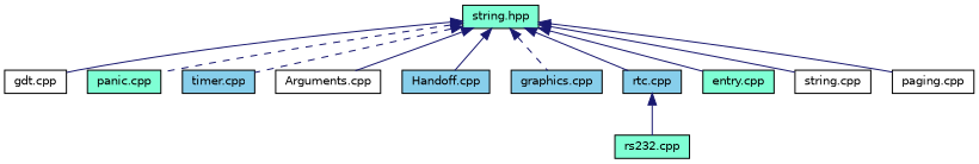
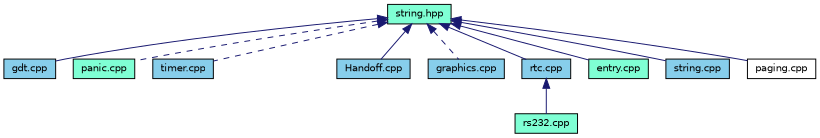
  digraph {
    node [color=black fillcolor=skyblue fontname=Helvetica fontsize=10 shape=record style=filled]
    edge [color=midnightblue dir=back fontname=Helvetica fontsize=10 labelfontname=Helvetica labelfontsize=10 style=solid]
    n1 [fillcolor=aquamarine fontcolor=black height=0.2 label="string.hpp" width=0.4]
-   n2 [fillcolor=white height=0.2 label="gdt.cpp" width=0.4]
+   n2 [height=0.2 label="gdt.cpp" width=0.4]
    n3 [fillcolor=aquamarine height=0.2 label="panic.cpp" width=0.4]
    n4 [height=0.2 label="timer.cpp" width=0.4]
-   n5 [fillcolor=white height=0.2 label="Arguments.cpp" width=0.4]
    n6 [height=0.2 label="Handoff.cpp" width=0.4]
    n7 [height=0.2 label="graphics.cpp" width=0.4]
    n8 [height=0.2 label="rtc.cpp" width=0.4]
    n9 [fillcolor=aquamarine height=0.2 label="entry.cpp" width=0.4]
-   n10 [fillcolor=white height=0.2 label="string.cpp" width=0.4]
+   n10 [height=0.2 label="string.cpp" width=0.4]
    n11 [fillcolor=white height=0.2 label="paging.cpp" width=0.4]
    n12 [fillcolor=aquamarine height=0.2 label="rs232.cpp" width=0.4]
    n1 -> n2
    n1 -> n3 [style=dashed]
    n1 -> n4 [style=dashed]
-   n1 -> n5
    n1 -> n6
    n1 -> n7 [style=dashed]
    n1 -> n8
    n1 -> n9
    n1 -> n10
    n1 -> n11
    n8 -> n12
  }
